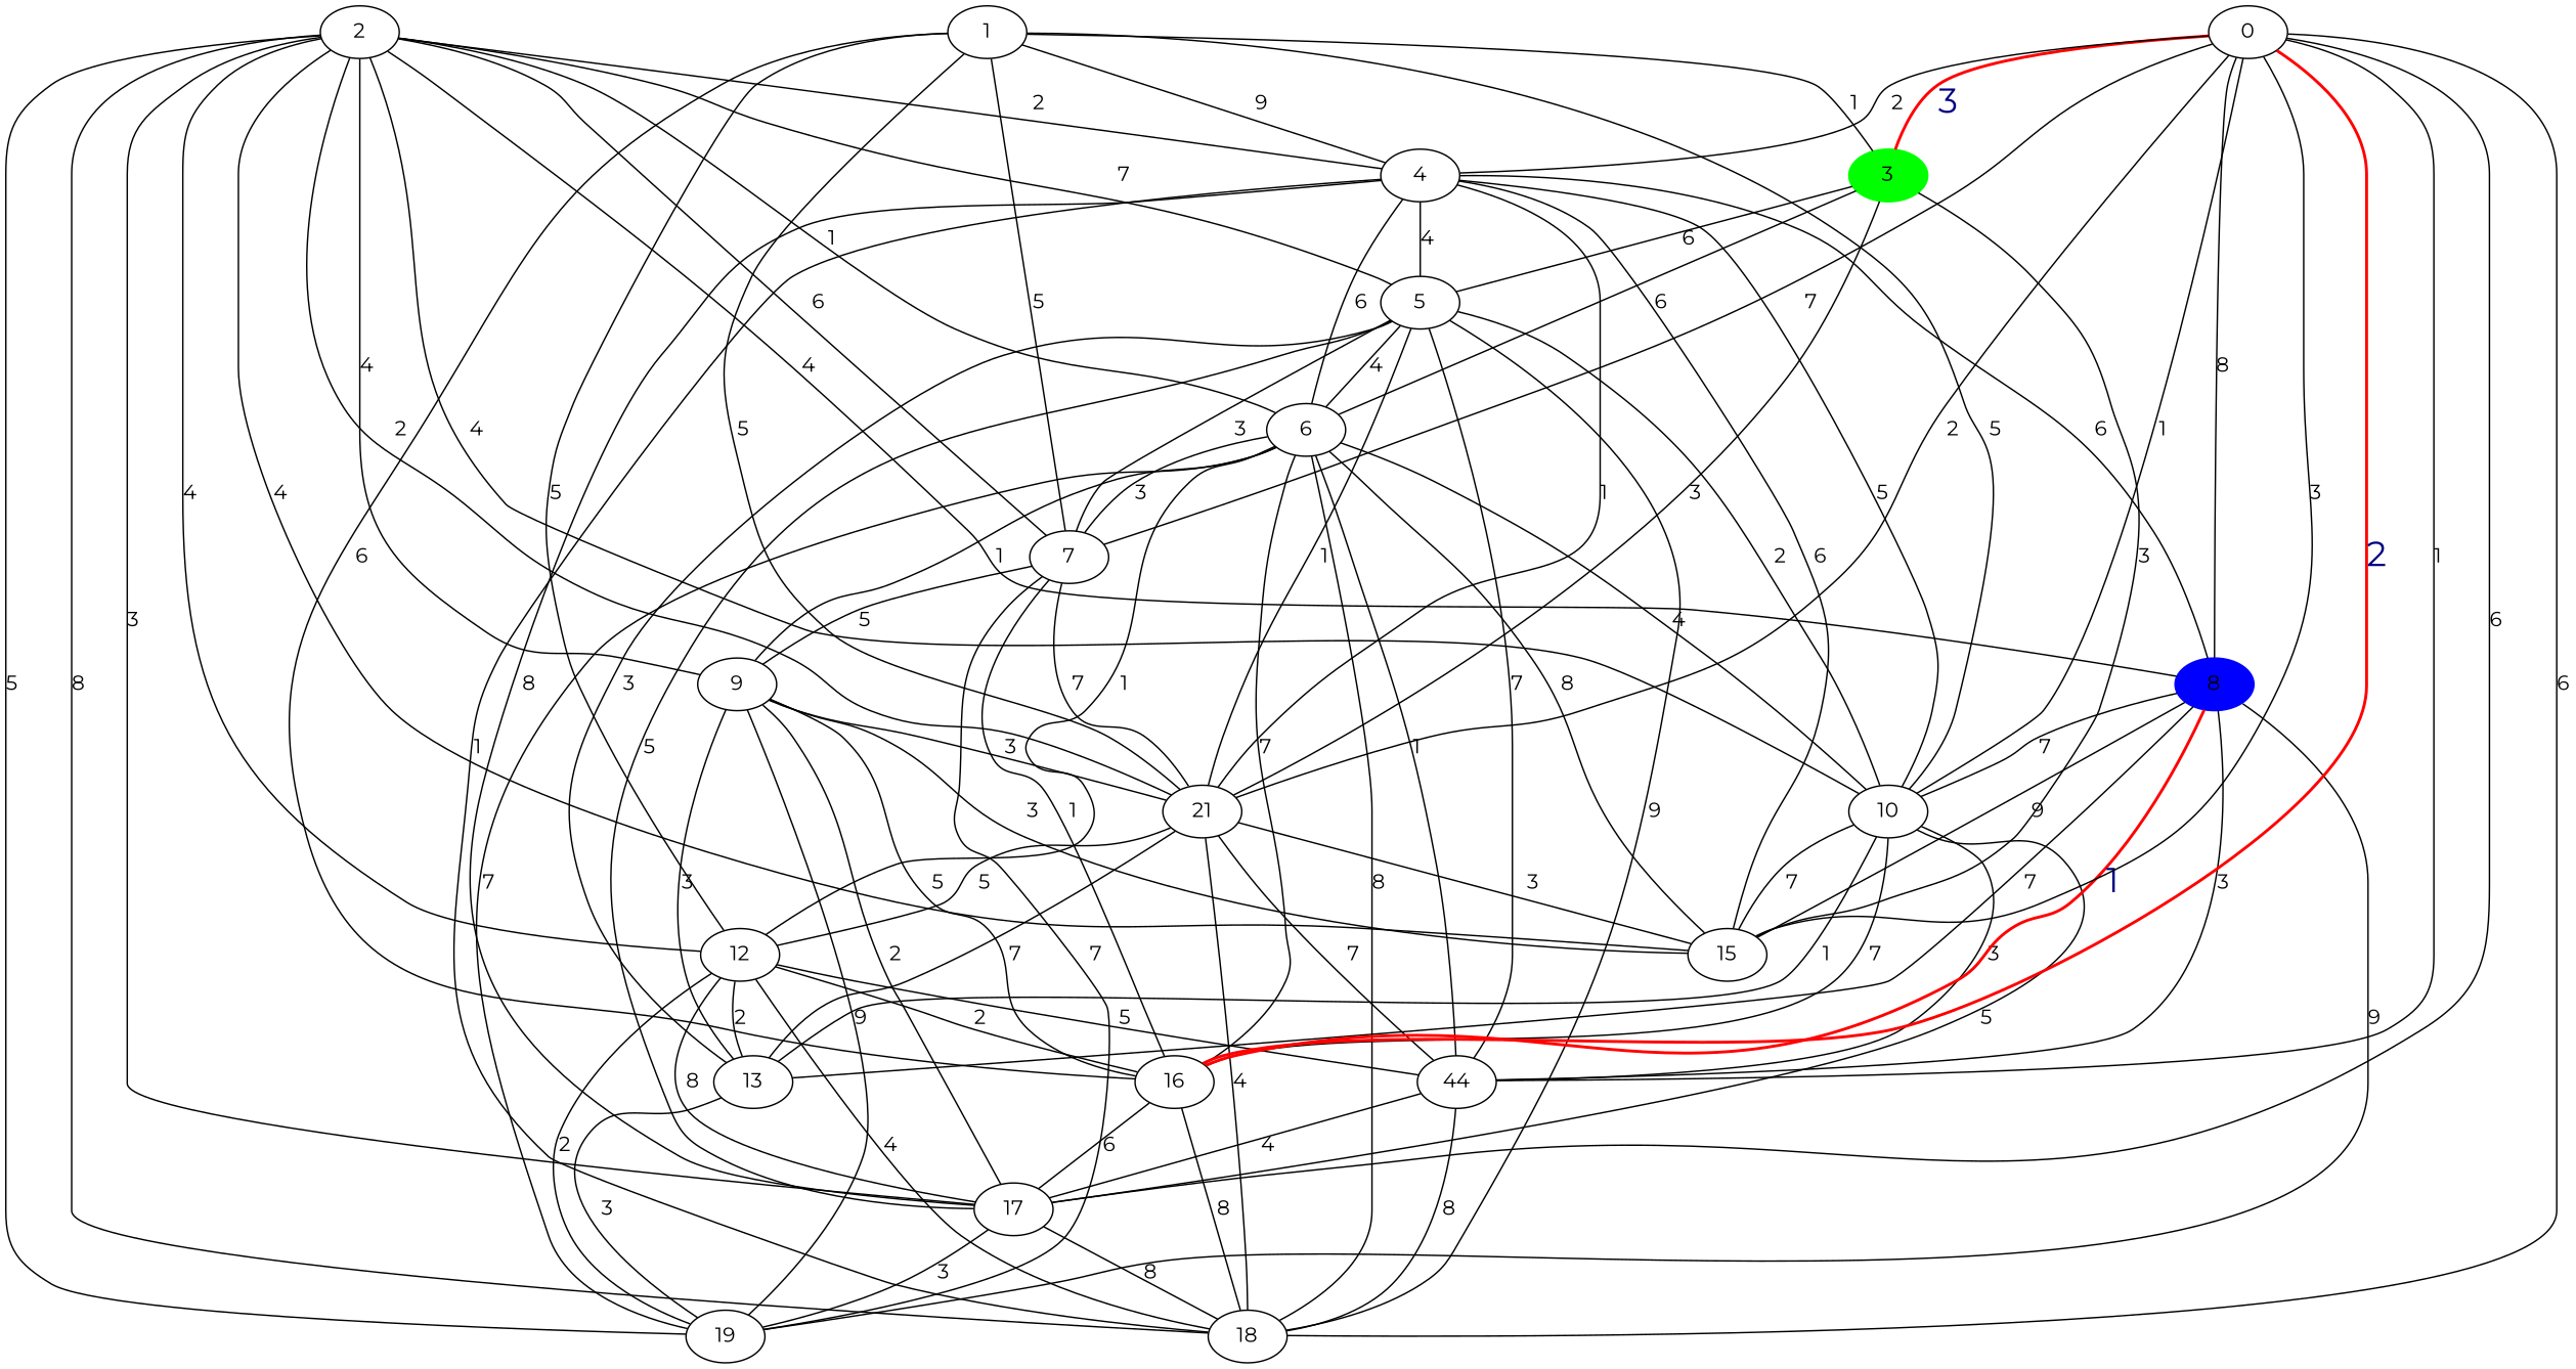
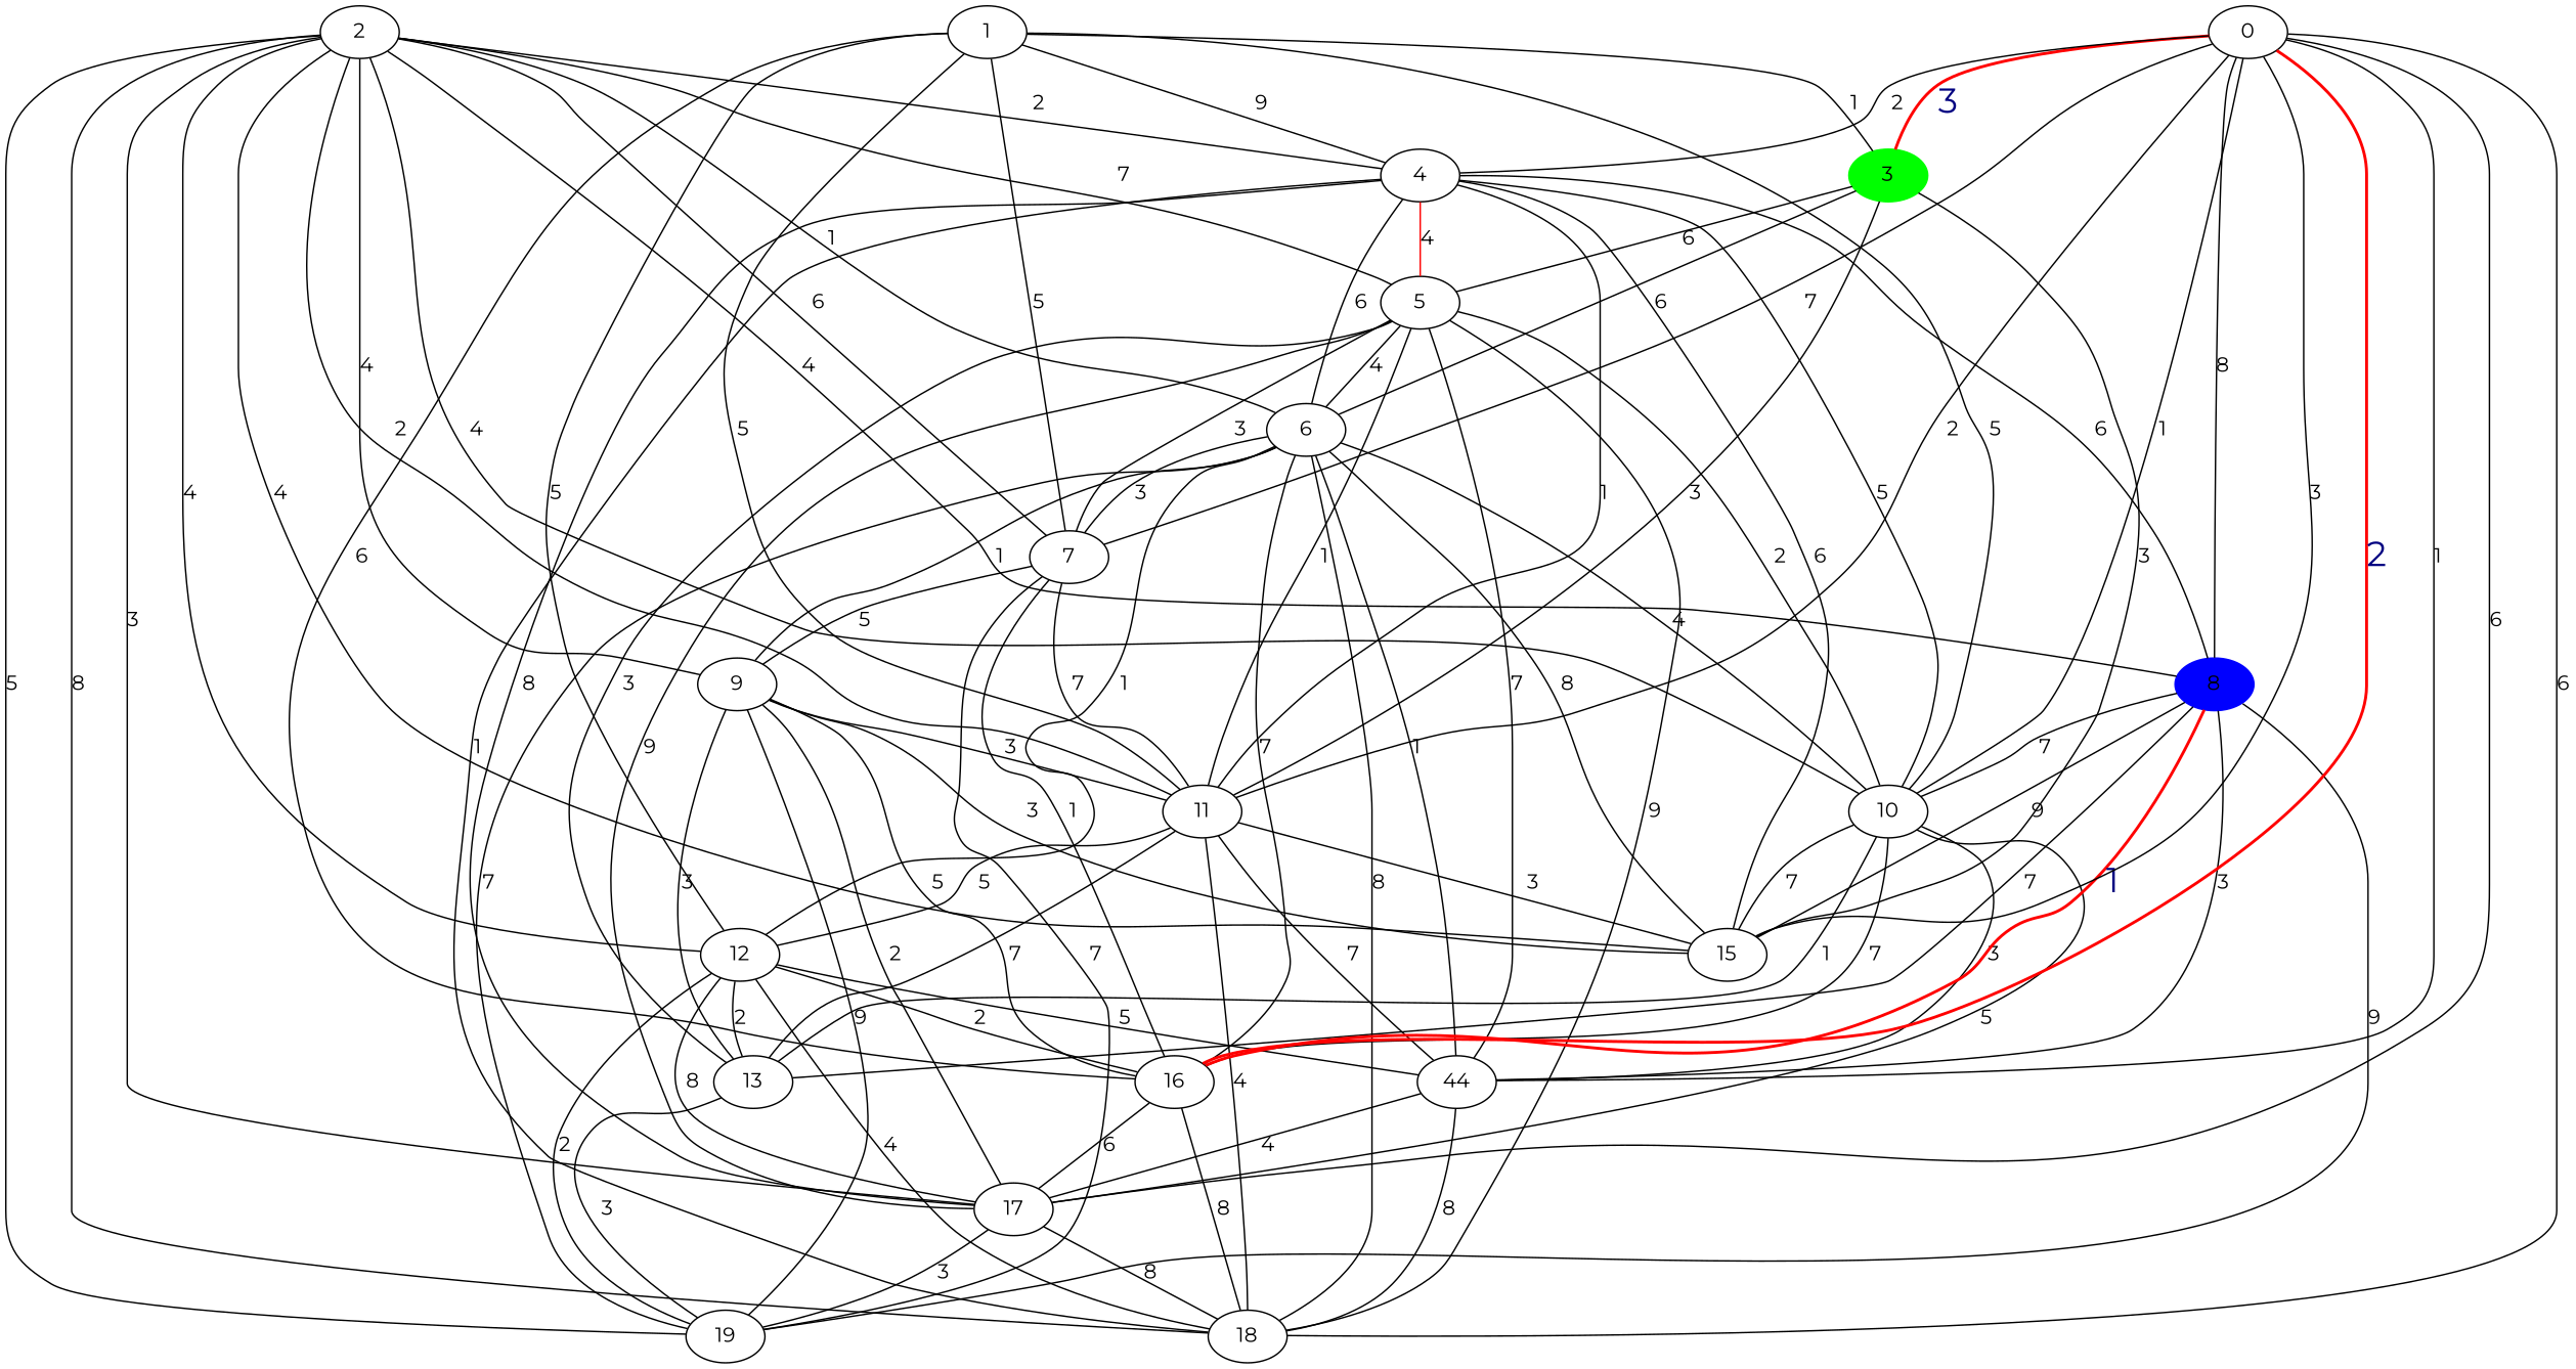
  graph {
    fontname=Montserrat
    node [fontname=Montserrat]
    edge [fontname=Montserrat]
    3 [color=green style=filled]
-   11 [label=21]
+   11
    15
    5
    6
    n6 [label=44]
    13
    18
    12
    10
    7
    17
    16
    19
    9
    8 [color=blue style=filled]
    0
    4
    1
    2
    3 -- 11 [label=3]
    3 -- 15 [label=3]
    3 -- 5 [label=6]
    3 -- 6 [label=6]
    11 -- 15 [label=3]
    11 -- n6 [label=7]
    11 -- 13 [label=7]
    11 -- 18 [label=4]
    11 -- 12 [label=5]
    5 -- 11 [label=1]
    5 -- 6 [label=4]
    5 -- n6 [label=7]
    5 -- 13 [label=3]
    5 -- 18 [label=9]
    5 -- 10 [label=2]
    5 -- 7 [label=3]
-   5 -- 17 [label=5]
+   5 -- 17 [label=9]
    6 -- 15 [label=8]
    6 -- n6 [label=1]
    6 -- 18 [label=8]
    6 -- 12 [label=1]
    6 -- 10 [label=4]
    6 -- 7 [label=3]
    6 -- 16 [label=7]
    6 -- 19 [label=7]
    6 -- 9 [label=1]
    n6 -- 18 [label=8]
    n6 -- 17 [label=4]
    13 -- 19 [label=3]
    12 -- n6 [label=5]
    12 -- 13 [label=2]
    12 -- 18 [label=4]
    12 -- 17 [label=8]
    12 -- 16 [label=2]
    12 -- 19 [label=2]
    10 -- 15 [label=7]
    10 -- n6 [label=3]
    10 -- 13 [label=1]
    10 -- 17 [label=5]
    10 -- 16 [label=7]
    7 -- 11 [label=7]
    7 -- 16 [label=1]
    7 -- 19 [label=7]
    7 -- 9 [label=5]
    17 -- 18 [label=8]
    17 -- 19 [label=3]
    16 -- 18 [label=8]
    16 -- 17 [label=6]
    9 -- 11 [label=3]
    9 -- 15 [label=3]
    9 -- 13 [label=3]
    9 -- 17 [label=2]
    9 -- 16 [label=5]
    9 -- 19 [label=9]
    8 -- 15 [label=9]
    8 -- n6 [label=3]
    8 -- 13 [label=7]
    8 -- 10 [label=7]
    8 -- 16 [color=red fontcolor=navyblue fontsize=24 label=1 style=bold]
    8 -- 19 [label=9]
    0 -- 3 [color=red fontcolor=navyblue fontsize=24 label=3 style=bold]
    0 -- 11 [label=2]
    0 -- 15 [label=3]
    0 -- n6 [label=1]
    0 -- 18 [label=6]
    0 -- 10 [label=1]
    0 -- 7 [label=7]
    0 -- 17 [label=6]
    0 -- 16 [color=red fontcolor=navyblue fontsize=24 label=2 style=bold]
    0 -- 8 [label=8]
    0 -- 4 [label=2]
    4 -- 11 [label=1]
    4 -- 15 [label=6]
-   4 -- 5 [label=4]
+   4 -- 5 [label=4 color=red]
    4 -- 6 [label=6]
    4 -- 18 [label=1]
    4 -- 10 [label=5]
    4 -- 17 [label=8]
    4 -- 8 [label=6]
    1 -- 3 [label=1]
    1 -- 11 [label=5]
    1 -- 12 [label=5]
    1 -- 10 [label=5]
    1 -- 7 [label=5]
    1 -- 16 [label=6]
    1 -- 4 [label=9]
    2 -- 11 [label=2]
    2 -- 15 [label=4]
    2 -- 5 [label=7]
    2 -- 6 [label=1]
    2 -- 18 [label=8]
    2 -- 12 [label=4]
    2 -- 10 [label=4]
    2 -- 7 [label=6]
    2 -- 17 [label=3]
    2 -- 19 [label=5]
    2 -- 9 [label=4]
    2 -- 8 [label=4]
    2 -- 4 [label=2]
  }
